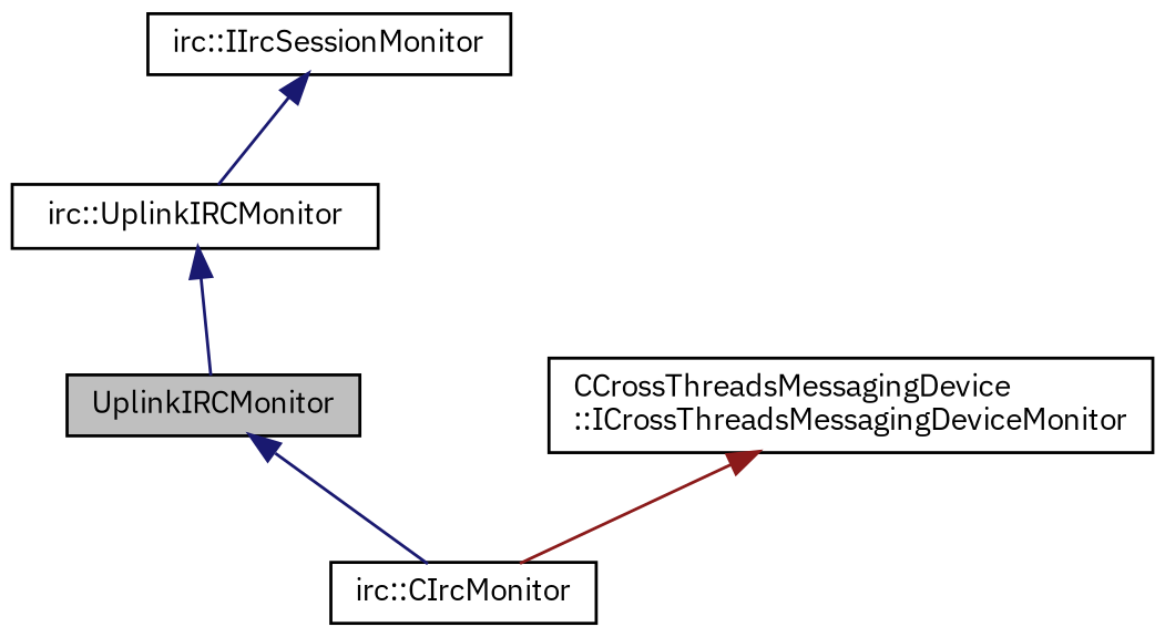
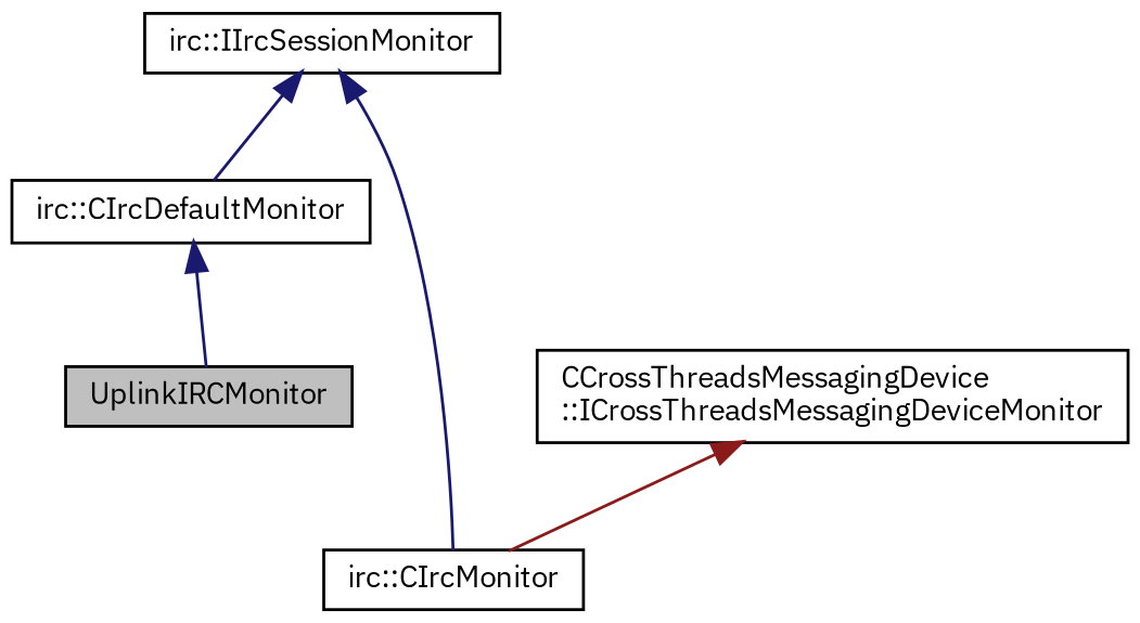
  digraph {
    fontname="IBM Plex Sans"
    rankdir=TB
    node [color=black fillcolor=white fontname="IBM Plex Sans" fontsize=10 shape=record style=filled]
    edge [color=midnightblue dir=back fontname="IBM Plex Sans" fontsize=10 labelfontname=Helvetica labelfontsize=10 style=solid]
    n1 [fillcolor=grey75 fontcolor=black height=0.2 label=UplinkIRCMonitor width=0.4]
-   n2 [height=0.2 label="irc::UplinkIRCMonitor" width=0.4]
+   n2 [height=0.2 label="irc::CIrcDefaultMonitor" width=0.4]
    n3 [height=0.2 label="irc::CIrcMonitor" width=0.4]
    n4 [height=0.2 label="irc::IIrcSessionMonitor" width=0.4]
    n5 [height=0.2 label="CCrossThreadsMessagingDevice\l::ICrossThreadsMessagingDeviceMonitor" width=0.4]
    n2 -> n1
    n4 -> n2
-   n1 -> n3
+   n4 -> n3
    n5 -> n3 [color=firebrick4]
  }
